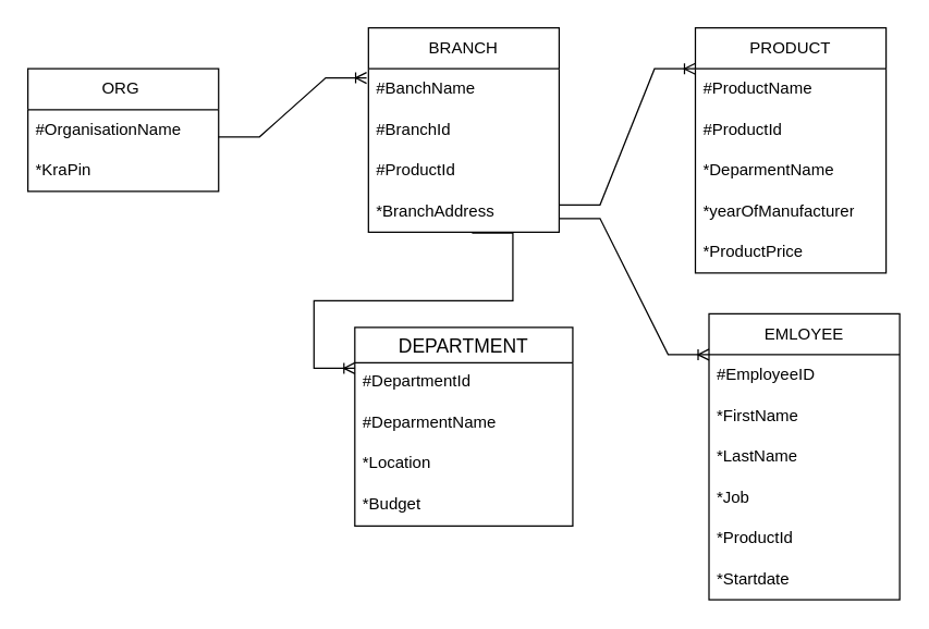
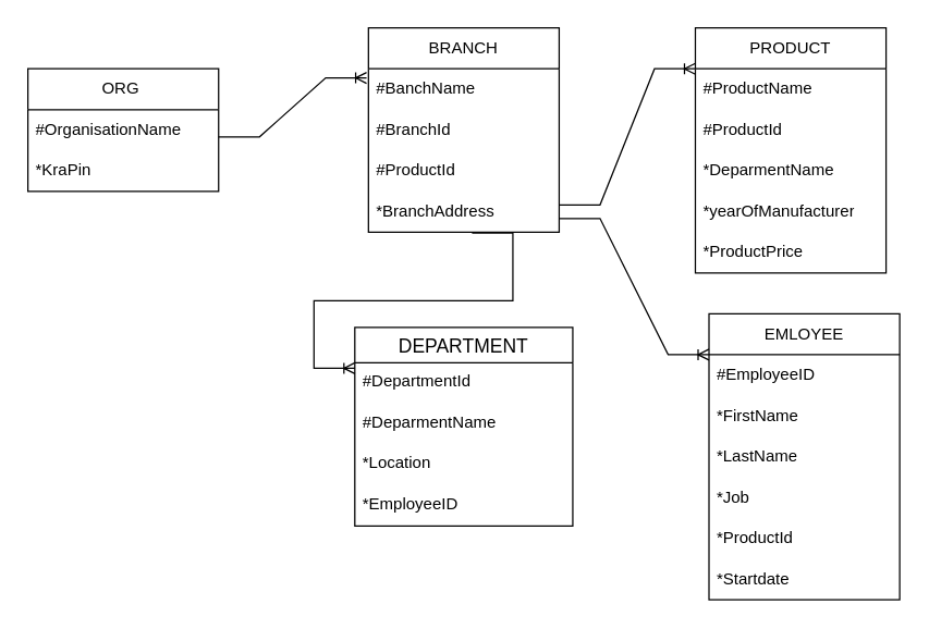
  <mxCell id="0" />
  <mxCell id="1" parent="0" />
  <mxCell id="2" value="EMLOYEE" style="swimlane;fontStyle=0;childLayout=stackLayout;horizontal=1;startSize=30;horizontalStack=0;resizeParent=1;resizeParentMax=0;resizeLast=0;collapsible=1;marginBottom=0;whiteSpace=wrap;html=1;" vertex="1" parent="1"><mxGeometry x="520" y="230" width="140" height="210" as="geometry" /></mxCell>
  <mxCell id="3" value="#EmployeeID" style="text;strokeColor=none;fillColor=none;align=left;verticalAlign=middle;spacingLeft=4;spacingRight=4;overflow=hidden;points=[[0,0.5],[1,0.5]];portConstraint=eastwest;rotatable=0;whiteSpace=wrap;html=1;" vertex="1" parent="2"><mxGeometry y="30" width="140" height="30" as="geometry" /></mxCell>
  <mxCell id="4" value="*FirstName" style="text;strokeColor=none;fillColor=none;align=left;verticalAlign=middle;spacingLeft=4;spacingRight=4;overflow=hidden;points=[[0,0.5],[1,0.5]];portConstraint=eastwest;rotatable=0;whiteSpace=wrap;html=1;" vertex="1" parent="2"><mxGeometry y="60" width="140" height="30" as="geometry" /></mxCell>
  <mxCell id="5" value="*LastName" style="text;strokeColor=none;fillColor=none;align=left;verticalAlign=middle;spacingLeft=4;spacingRight=4;overflow=hidden;points=[[0,0.5],[1,0.5]];portConstraint=eastwest;rotatable=0;whiteSpace=wrap;html=1;" vertex="1" parent="2"><mxGeometry y="90" width="140" height="30" as="geometry" /></mxCell>
  <mxCell id="6" value="*Job" style="text;strokeColor=none;fillColor=none;align=left;verticalAlign=middle;spacingLeft=4;spacingRight=4;overflow=hidden;points=[[0,0.5],[1,0.5]];portConstraint=eastwest;rotatable=0;whiteSpace=wrap;html=1;" vertex="1" parent="2"><mxGeometry y="120" width="140" height="30" as="geometry" /></mxCell>
  <mxCell id="7" value="*ProductId" style="text;strokeColor=none;fillColor=none;align=left;verticalAlign=middle;spacingLeft=4;spacingRight=4;overflow=hidden;points=[[0,0.5],[1,0.5]];portConstraint=eastwest;rotatable=0;whiteSpace=wrap;html=1;" vertex="1" parent="2"><mxGeometry y="150" width="140" height="30" as="geometry" /></mxCell>
  <mxCell id="8" value="*Startdate" style="text;strokeColor=none;fillColor=none;align=left;verticalAlign=middle;spacingLeft=4;spacingRight=4;overflow=hidden;points=[[0,0.5],[1,0.5]];portConstraint=eastwest;rotatable=0;whiteSpace=wrap;html=1;" vertex="1" parent="2"><mxGeometry y="180" width="140" height="30" as="geometry" /></mxCell>
  <mxCell id="9" value="ORG&amp;nbsp;" style="swimlane;fontStyle=0;childLayout=stackLayout;horizontal=1;startSize=30;horizontalStack=0;resizeParent=1;resizeParentMax=0;resizeLast=0;collapsible=1;marginBottom=0;whiteSpace=wrap;html=1;" vertex="1" parent="1"><mxGeometry x="20" y="50" width="140" height="90" as="geometry" /></mxCell>
  <mxCell id="10" value="#OrganisationName" style="text;strokeColor=none;fillColor=none;align=left;verticalAlign=middle;spacingLeft=4;spacingRight=4;overflow=hidden;points=[[0,0.5],[1,0.5]];portConstraint=eastwest;rotatable=0;whiteSpace=wrap;html=1;" vertex="1" parent="9"><mxGeometry y="30" width="140" height="30" as="geometry" /></mxCell>
  <mxCell id="11" value="*KraPin" style="text;strokeColor=none;fillColor=none;align=left;verticalAlign=middle;spacingLeft=4;spacingRight=4;overflow=hidden;points=[[0,0.5],[1,0.5]];portConstraint=eastwest;rotatable=0;whiteSpace=wrap;html=1;" vertex="1" parent="9"><mxGeometry y="60" width="140" height="30" as="geometry" /></mxCell>
  <mxCell id="12" value="BRANCH" style="swimlane;fontStyle=0;childLayout=stackLayout;horizontal=1;startSize=30;horizontalStack=0;resizeParent=1;resizeParentMax=0;resizeLast=0;collapsible=1;marginBottom=0;whiteSpace=wrap;html=1;" vertex="1" parent="1"><mxGeometry x="270" y="20" width="140" height="150" as="geometry" /></mxCell>
  <mxCell id="13" value="#BanchName" style="text;strokeColor=none;fillColor=none;align=left;verticalAlign=middle;spacingLeft=4;spacingRight=4;overflow=hidden;points=[[0,0.5],[1,0.5]];portConstraint=eastwest;rotatable=0;whiteSpace=wrap;html=1;" vertex="1" parent="12"><mxGeometry y="30" width="140" height="30" as="geometry" /></mxCell>
  <mxCell id="14" value="#BranchId" style="text;strokeColor=none;fillColor=none;align=left;verticalAlign=middle;spacingLeft=4;spacingRight=4;overflow=hidden;points=[[0,0.5],[1,0.5]];portConstraint=eastwest;rotatable=0;whiteSpace=wrap;html=1;" vertex="1" parent="12"><mxGeometry y="60" width="140" height="30" as="geometry" /></mxCell>
  <mxCell id="15" value="#ProductId" style="text;strokeColor=none;fillColor=none;align=left;verticalAlign=middle;spacingLeft=4;spacingRight=4;overflow=hidden;points=[[0,0.5],[1,0.5]];portConstraint=eastwest;rotatable=0;whiteSpace=wrap;html=1;" vertex="1" parent="12"><mxGeometry y="90" width="140" height="30" as="geometry" /></mxCell>
  <mxCell id="16" value="*BranchAddress" style="text;strokeColor=none;fillColor=none;align=left;verticalAlign=middle;spacingLeft=4;spacingRight=4;overflow=hidden;points=[[0,0.5],[1,0.5]];portConstraint=eastwest;rotatable=0;whiteSpace=wrap;html=1;" vertex="1" parent="12"><mxGeometry y="120" width="140" height="30" as="geometry" /></mxCell>
  <mxCell id="17" value="DEPARTMENT" style="swimlane;fontStyle=0;childLayout=stackLayout;horizontal=1;startSize=26;horizontalStack=0;resizeParent=1;resizeParentMax=0;resizeLast=0;collapsible=1;marginBottom=0;align=center;fontSize=14;" vertex="1" parent="1"><mxGeometry x="260" y="240" width="160" height="146" as="geometry" /></mxCell>
  <mxCell id="18" value="#DepartmentId" style="text;strokeColor=none;fillColor=none;spacingLeft=4;spacingRight=4;overflow=hidden;rotatable=0;points=[[0,0.5],[1,0.5]];portConstraint=eastwest;fontSize=12;whiteSpace=wrap;html=1;" vertex="1" parent="17"><mxGeometry y="26" width="160" height="30" as="geometry" /></mxCell>
  <mxCell id="19" value="#DeparmentName" style="text;strokeColor=none;fillColor=none;spacingLeft=4;spacingRight=4;overflow=hidden;rotatable=0;points=[[0,0.5],[1,0.5]];portConstraint=eastwest;fontSize=12;whiteSpace=wrap;html=1;" vertex="1" parent="17"><mxGeometry y="56" width="160" height="30" as="geometry" /></mxCell>
  <mxCell id="20" value="*Location" style="text;strokeColor=none;fillColor=none;spacingLeft=4;spacingRight=4;overflow=hidden;rotatable=0;points=[[0,0.5],[1,0.5]];portConstraint=eastwest;fontSize=12;whiteSpace=wrap;html=1;" vertex="1" parent="17"><mxGeometry y="86" width="160" height="30" as="geometry" /></mxCell>
- <mxCell id="21" value="*Budget" style="text;strokeColor=none;fillColor=none;spacingLeft=4;spacingRight=4;overflow=hidden;rotatable=0;points=[[0,0.5],[1,0.5]];portConstraint=eastwest;fontSize=12;whiteSpace=wrap;html=1;" vertex="1" parent="17"><mxGeometry y="116" width="160" height="30" as="geometry" /></mxCell>
+ <mxCell id="21" value="*EmployeeID" style="text;strokeColor=none;fillColor=none;spacingLeft=4;spacingRight=4;overflow=hidden;rotatable=0;points=[[0,0.5],[1,0.5]];portConstraint=eastwest;fontSize=12;whiteSpace=wrap;html=1;" vertex="1" parent="17"><mxGeometry y="116" width="160" height="30" as="geometry" /></mxCell>
  <mxCell id="22" value="PRODUCT" style="swimlane;fontStyle=0;childLayout=stackLayout;horizontal=1;startSize=30;horizontalStack=0;resizeParent=1;resizeParentMax=0;resizeLast=0;collapsible=1;marginBottom=0;whiteSpace=wrap;html=1;" vertex="1" parent="1"><mxGeometry x="510" y="20" width="140" height="180" as="geometry" /></mxCell>
  <mxCell id="23" value="#ProductName" style="text;strokeColor=none;fillColor=none;align=left;verticalAlign=middle;spacingLeft=4;spacingRight=4;overflow=hidden;points=[[0,0.5],[1,0.5]];portConstraint=eastwest;rotatable=0;whiteSpace=wrap;html=1;" vertex="1" parent="22"><mxGeometry y="30" width="140" height="30" as="geometry" /></mxCell>
  <mxCell id="24" value="#ProductId" style="text;strokeColor=none;fillColor=none;align=left;verticalAlign=middle;spacingLeft=4;spacingRight=4;overflow=hidden;points=[[0,0.5],[1,0.5]];portConstraint=eastwest;rotatable=0;whiteSpace=wrap;html=1;" vertex="1" parent="22"><mxGeometry y="60" width="140" height="30" as="geometry" /></mxCell>
  <mxCell id="25" value="*DeparmentName" style="text;strokeColor=none;fillColor=none;align=left;verticalAlign=middle;spacingLeft=4;spacingRight=4;overflow=hidden;points=[[0,0.5],[1,0.5]];portConstraint=eastwest;rotatable=0;whiteSpace=wrap;html=1;" vertex="1" parent="22"><mxGeometry y="90" width="140" height="30" as="geometry" /></mxCell>
  <mxCell id="26" value="*yearOfManufacturer" style="text;strokeColor=none;fillColor=none;align=left;verticalAlign=middle;spacingLeft=4;spacingRight=4;overflow=hidden;points=[[0,0.5],[1,0.5]];portConstraint=eastwest;rotatable=0;whiteSpace=wrap;html=1;" vertex="1" parent="22"><mxGeometry y="120" width="140" height="30" as="geometry" /></mxCell>
  <mxCell id="27" value="*ProductPrice" style="text;strokeColor=none;fillColor=none;align=left;verticalAlign=middle;spacingLeft=4;spacingRight=4;overflow=hidden;points=[[0,0.5],[1,0.5]];portConstraint=eastwest;rotatable=0;whiteSpace=wrap;html=1;" vertex="1" parent="22"><mxGeometry y="150" width="140" height="30" as="geometry" /></mxCell>
  <mxCell id="28" value="" style="edgeStyle=entityRelationEdgeStyle;fontSize=12;html=1;endArrow=ERoneToMany;rounded=0;entryX=-0.01;entryY=0.222;entryDx=0;entryDy=0;entryPerimeter=0;" edge="1" parent="1" target="13"><mxGeometry width="100" height="100" relative="1" as="geometry"><mxPoint x="160" y="100" as="sourcePoint" /><mxPoint x="260" y="70" as="targetPoint" /><Array as="points"><mxPoint x="200" y="140" /><mxPoint x="180" y="75" /><mxPoint x="260" y="70" /></Array></mxGeometry></mxCell>
  <mxCell id="29" value="" style="edgeStyle=entityRelationEdgeStyle;fontSize=12;html=1;endArrow=ERoneToMany;rounded=0;" edge="1" parent="1"><mxGeometry width="100" height="100" relative="1" as="geometry"><mxPoint x="410" y="150" as="sourcePoint" /><mxPoint x="510" y="50" as="targetPoint" /></mxGeometry></mxCell>
  <mxCell id="30" value="" style="edgeStyle=entityRelationEdgeStyle;fontSize=12;html=1;endArrow=ERoneToMany;rounded=0;exitX=0.543;exitY=1.022;exitDx=0;exitDy=0;exitPerimeter=0;" edge="1" parent="1" source="16"><mxGeometry width="100" height="100" relative="1" as="geometry"><mxPoint x="410" y="170" as="sourcePoint" /><mxPoint x="260" y="270" as="targetPoint" /><Array as="points"><mxPoint x="340" y="200" /><mxPoint x="350" y="230" /></Array></mxGeometry></mxCell>
  <mxCell id="31" value="" style="edgeStyle=entityRelationEdgeStyle;fontSize=12;html=1;endArrow=ERoneToMany;rounded=0;" edge="1" parent="1"><mxGeometry width="100" height="100" relative="1" as="geometry"><mxPoint x="410" y="160" as="sourcePoint" /><mxPoint x="520" y="260" as="targetPoint" /></mxGeometry></mxCell>
